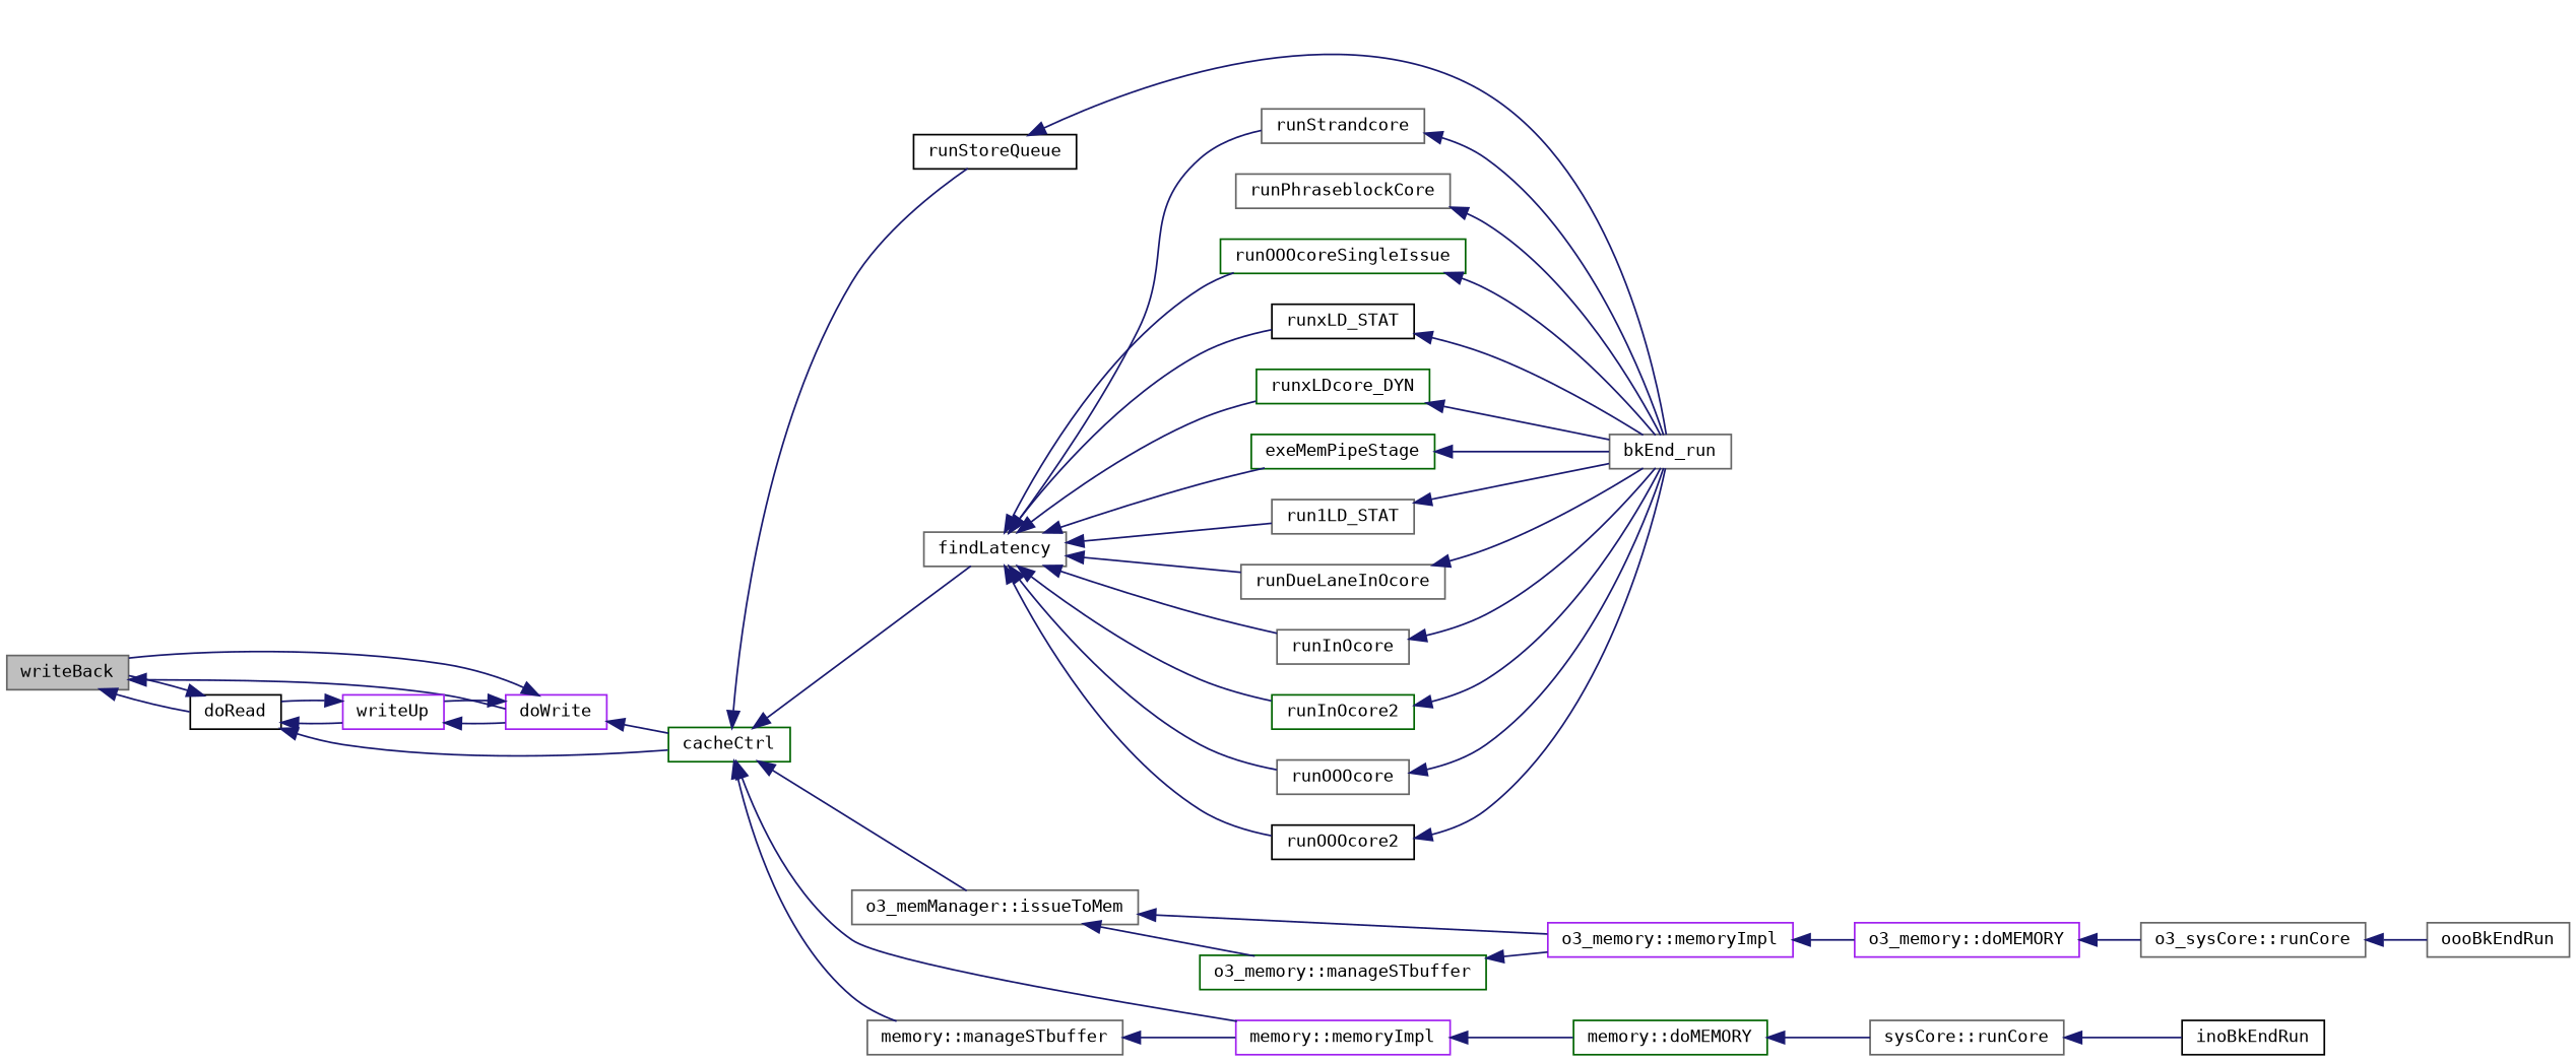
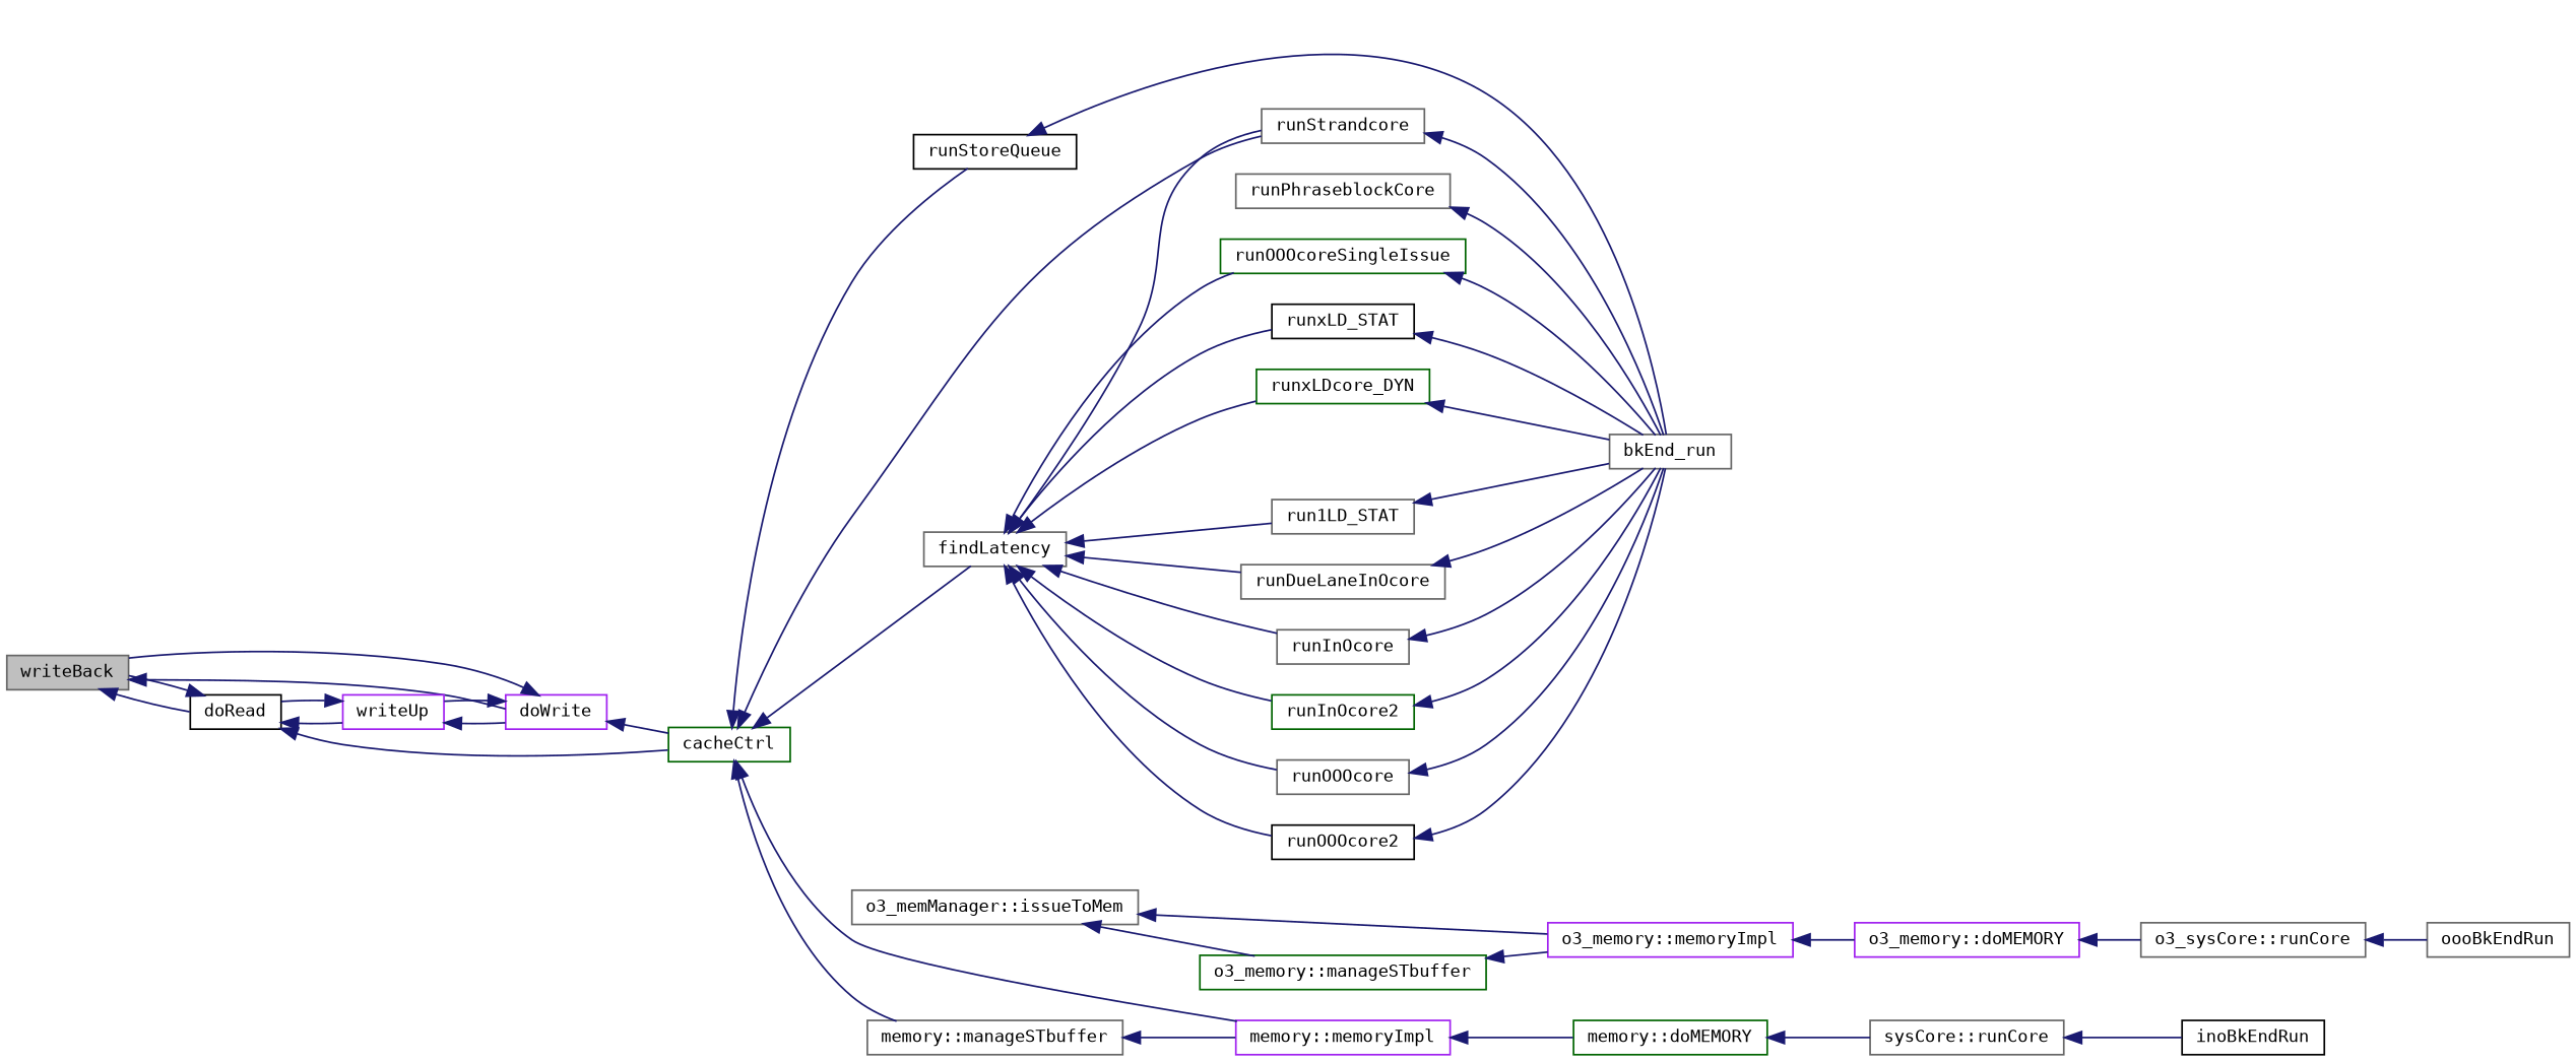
  digraph {
    fontname="DejaVu Sans Mono"
    rankdir=LR
    node [color=gray40 fillcolor=white fontname="DejaVu Sans Mono" fontsize=10 shape=record style=filled]
    edge [color=midnightblue dir=back fontname="DejaVu Sans Mono" fontsize=10 labelfontname=Helvetica labelfontsize=10 style=solid]
    n1 [fillcolor=grey75 fontcolor=black height=0.2 label=writeBack width=0.4]
    n2 [color=black height=0.2 label=doRead width=0.4]
    n3 [color=purple height=0.2 label=doWrite width=0.4]
    n4 [color=darkgreen height=0.2 label=cacheCtrl width=0.4]
    n5 [color=purple height=0.2 label=writeUp width=0.4]
    n6 [height=0.2 label=findLatency width=0.4]
    n7 [height=0.2 label="o3_memManager::issueToMem" width=0.4]
    n8 [height=0.2 label="memory::manageSTbuffer" width=0.4]
    n9 [color=purple height=0.2 label="memory::memoryImpl" width=0.4]
    n10 [color=black height=0.2 label=runStoreQueue width=0.4]
-   n11 [color=darkgreen height=0.2 label=exeMemPipeStage width=0.4]
    n12 [height=0.2 label=run1LD_STAT width=0.4]
    n13 [height=0.2 label=runDueLaneInOcore width=0.4]
    n14 [height=0.2 label=runInOcore width=0.4]
    n15 [color=darkgreen height=0.2 label=runInOcore2 width=0.4]
    n16 [height=0.2 label=runOOOcore width=0.4]
    n17 [color=black height=0.2 label=runOOOcore2 width=0.4]
    n18 [color=darkgreen height=0.2 label=runOOOcoreSingleIssue width=0.4]
    n19 [height=0.2 label=runStrandcore width=0.4]
    n20 [color=black height=0.2 label=runxLD_STAT width=0.4]
    n21 [color=darkgreen height=0.2 label=runxLDcore_DYN width=0.4]
    n22 [color=darkgreen height=0.2 label="o3_memory::manageSTbuffer" width=0.4]
    n23 [color=purple height=0.2 label="o3_memory::memoryImpl" width=0.4]
    n24 [color=darkgreen height=0.2 label="memory::doMEMORY" width=0.4]
    n25 [height=0.2 label=bkEnd_run width=0.4]
    n26 [height=0.2 label=runPhraseblockCore width=0.4]
    n27 [color=purple height=0.2 label="o3_memory::doMEMORY" width=0.4]
    n28 [height=0.2 label="o3_sysCore::runCore" width=0.4]
    n29 [height=0.2 label=oooBkEndRun width=0.4]
    n30 [height=0.2 label="sysCore::runCore" width=0.4]
    n31 [color=black height=0.2 label=inoBkEndRun width=0.4]
    n1 -> n2
    n1 -> n3
    n2 -> n1
    n2 -> n4
    n2 -> n5
    n3 -> n1
    n3 -> n4
    n3 -> n5
    n4 -> n6
-   n4 -> n7
+   n4 -> n19
    n4 -> n8
    n4 -> n9
    n4 -> n10
    n5 -> n2
    n5 -> n3
-   n6 -> n11
    n6 -> n12
    n6 -> n13
    n6 -> n14
    n6 -> n15
    n6 -> n16
    n6 -> n17
    n6 -> n18
    n6 -> n19
    n6 -> n20
    n6 -> n21
    n7 -> n22
    n7 -> n23
    n8 -> n9
    n9 -> n24
    n10 -> n25
-   n11 -> n25
    n12 -> n25
    n13 -> n25
    n14 -> n25
    n15 -> n25
    n16 -> n25
    n17 -> n25
    n18 -> n25
    n19 -> n25
    n20 -> n25
    n21 -> n25
    n22 -> n23
    n23 -> n27
    n24 -> n30
    n26 -> n25
    n27 -> n28
    n28 -> n29
    n30 -> n31
  }
